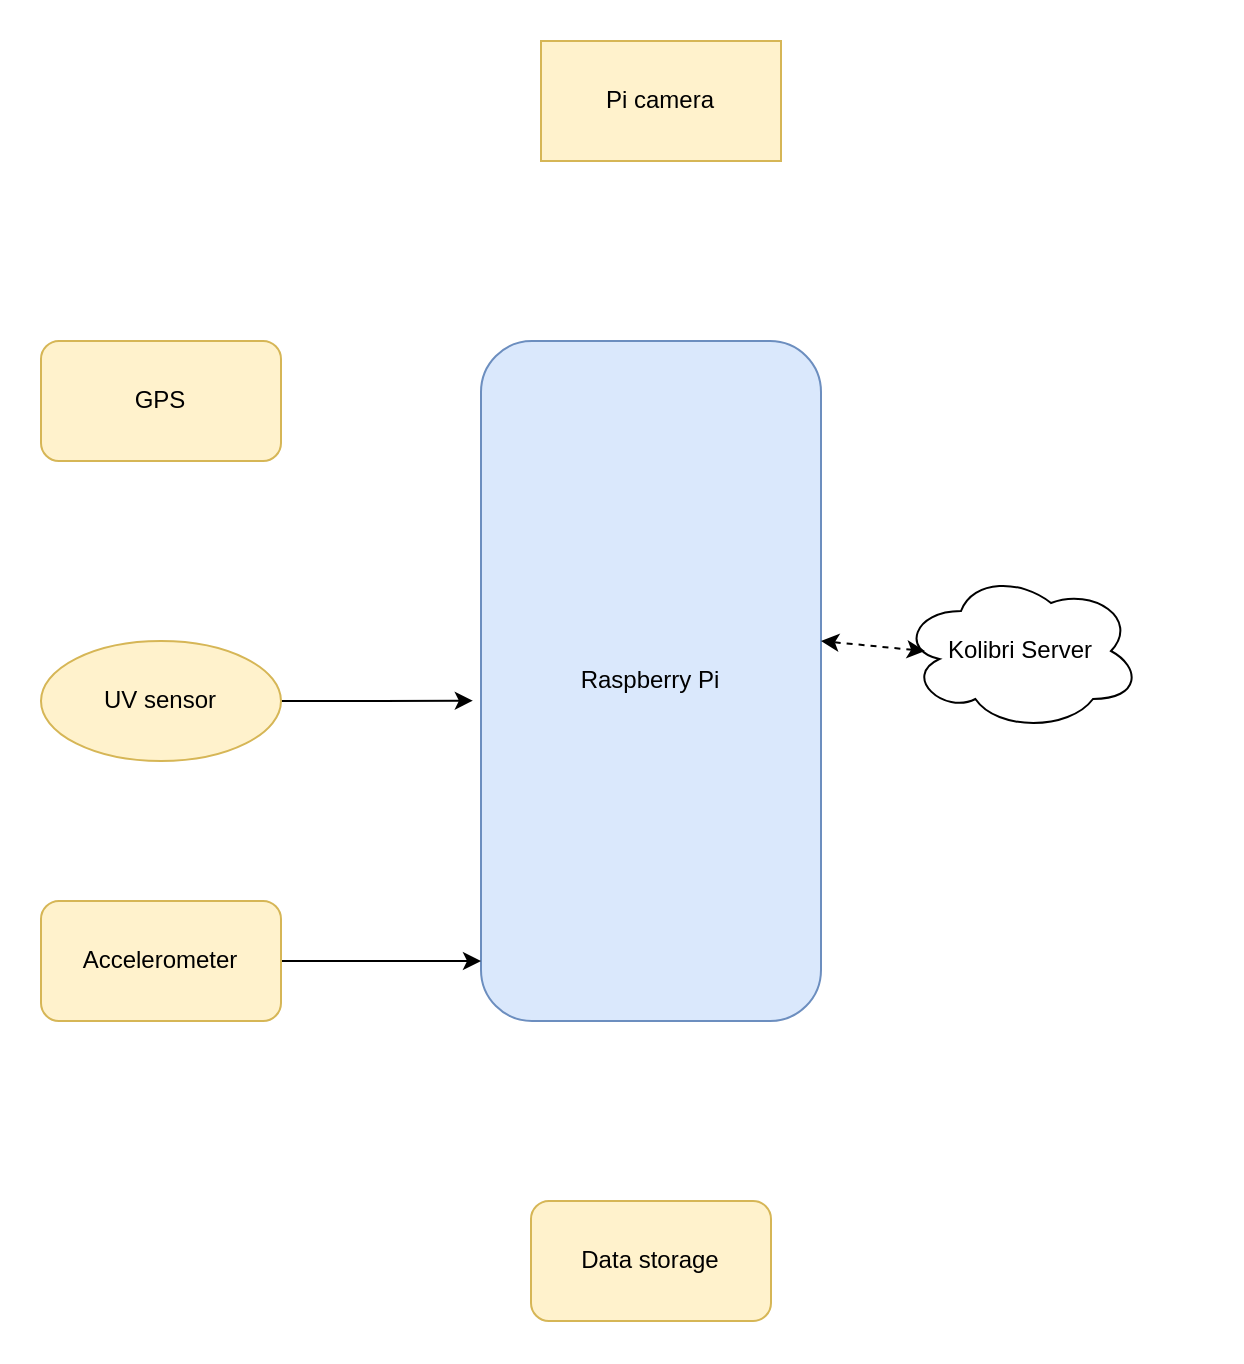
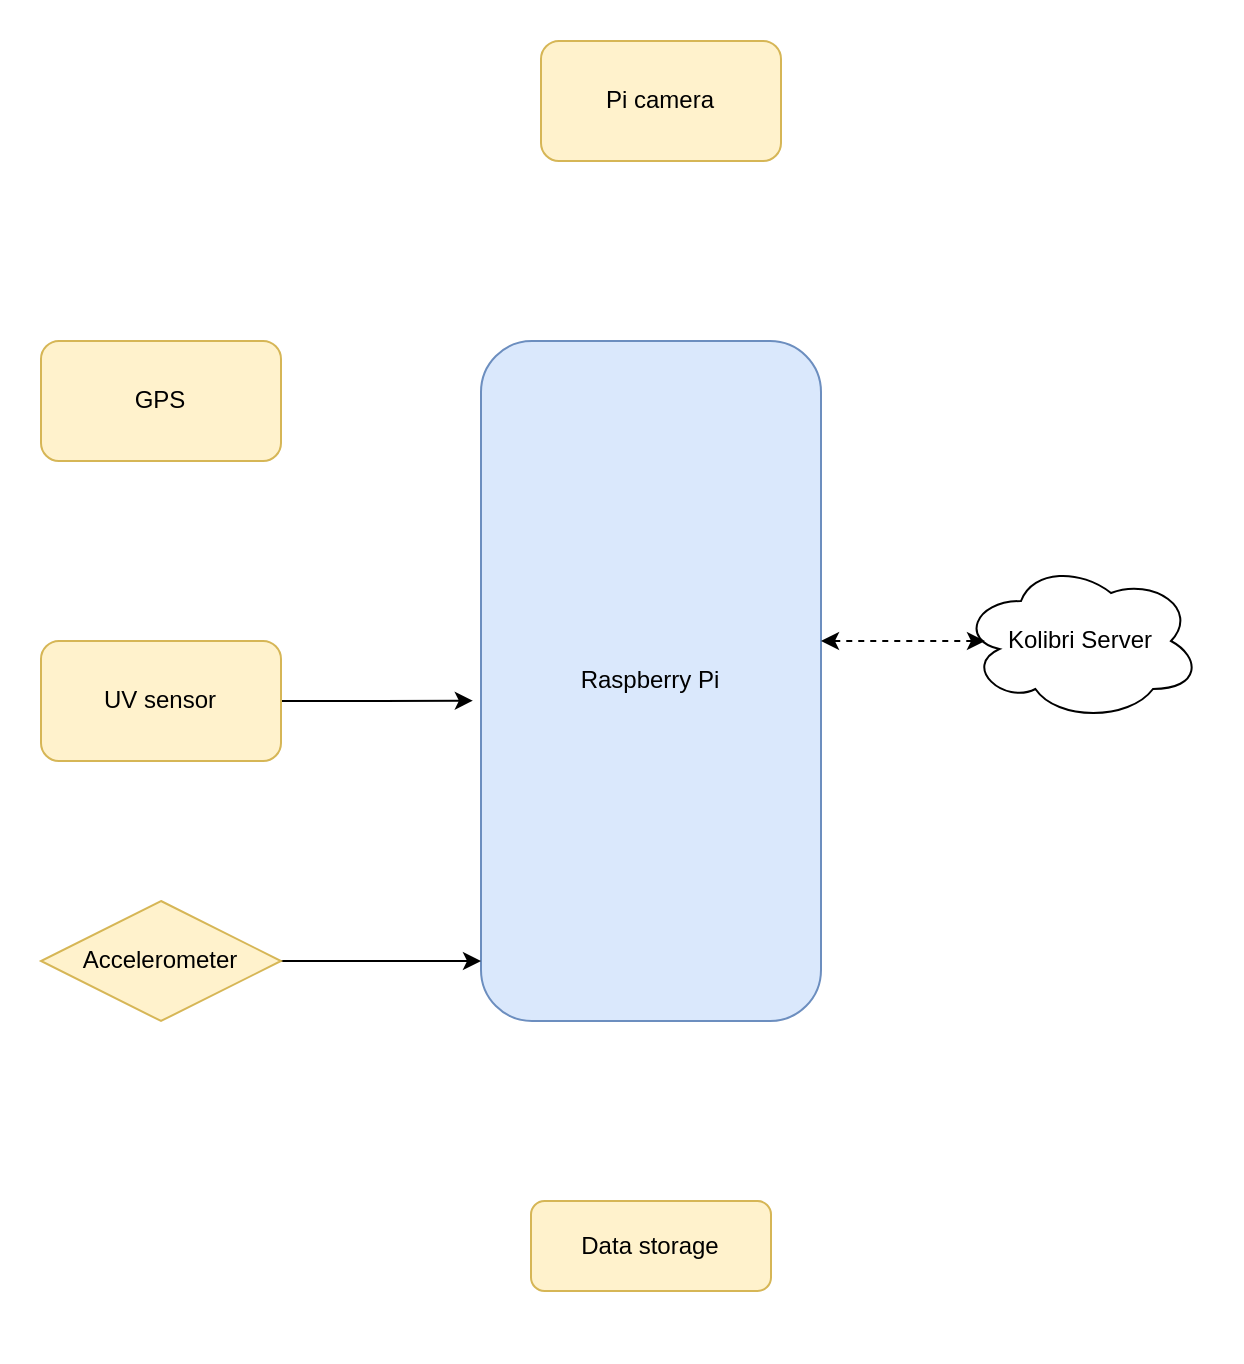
  <mxCell id="0" />
  <mxCell id="1" parent="0" />
  <mxCell id="2" value="Raspberry Pi" style="rounded=1;whiteSpace=wrap;html=1;fillColor=#dae8fc;strokeColor=#6c8ebf;" vertex="1" parent="1"><mxGeometry x="240" y="170" width="170" height="340" as="geometry" /></mxCell>
- <mxCell id="3" value="Pi camera" style="whiteSpace=wrap;html=1;fillColor=#fff2cc;strokeColor=#d6b656;rounded=0;" vertex="1" parent="1"><mxGeometry x="270" y="20" width="120" height="60" as="geometry" /></mxCell>
+ <mxCell id="3" value="Pi camera" style="rounded=1;whiteSpace=wrap;html=1;fillColor=#fff2cc;strokeColor=#d6b656;" vertex="1" parent="1"><mxGeometry x="270" y="20" width="120" height="60" as="geometry" /></mxCell>
  <mxCell id="4" value="GPS" style="rounded=1;whiteSpace=wrap;html=1;fillColor=#fff2cc;strokeColor=#d6b656;" vertex="1" parent="1"><mxGeometry x="20" y="170" width="120" height="60" as="geometry" /></mxCell>
  <mxCell id="5" style="edgeStyle=orthogonalEdgeStyle;rounded=0;orthogonalLoop=1;jettySize=auto;html=1;entryX=-0.024;entryY=0.529;entryDx=0;entryDy=0;entryPerimeter=0;" edge="1" parent="1" source="6" target="2"><mxGeometry relative="1" as="geometry" /></mxCell>
- <mxCell id="6" value="UV sensor" style="ellipse;whiteSpace=wrap;html=1;fillColor=#fff2cc;strokeColor=#d6b656;" vertex="1" parent="1"><mxGeometry x="20" y="320" width="120" height="60" as="geometry" /></mxCell>
+ <mxCell id="6" value="UV sensor" style="rounded=1;whiteSpace=wrap;html=1;fillColor=#fff2cc;strokeColor=#d6b656;" vertex="1" parent="1"><mxGeometry x="20" y="320" width="120" height="60" as="geometry" /></mxCell>
  <mxCell id="7" style="edgeStyle=orthogonalEdgeStyle;rounded=0;orthogonalLoop=1;jettySize=auto;html=1;" edge="1" parent="1" source="8"><mxGeometry relative="1" as="geometry"><mxPoint x="240" y="480" as="targetPoint" /></mxGeometry></mxCell>
- <mxCell id="8" value="Accelerometer" style="rounded=1;whiteSpace=wrap;html=1;fillColor=#fff2cc;strokeColor=#d6b656;" vertex="1" parent="1"><mxGeometry x="20" y="450" width="120" height="60" as="geometry" /></mxCell>
- <mxCell id="9" value="Data storage" style="rounded=1;whiteSpace=wrap;html=1;fillColor=#fff2cc;strokeColor=#d6b656;" vertex="1" parent="1"><mxGeometry x="265" y="600" width="120" height="60" as="geometry" /></mxCell>
- <mxCell id="10" value="Kolibri Server" style="ellipse;shape=cloud;whiteSpace=wrap;html=1;" vertex="1" parent="1"><mxGeometry x="450" y="285" width="120" height="80" as="geometry" /></mxCell>
+ <mxCell id="8" value="Accelerometer" style="rhombus;whiteSpace=wrap;html=1;fillColor=#fff2cc;strokeColor=#d6b656;" vertex="1" parent="1"><mxGeometry x="20" y="450" width="120" height="60" as="geometry" /></mxCell>
+ <mxCell id="9" value="Data storage" style="rounded=1;whiteSpace=wrap;html=1;fillColor=#fff2cc;strokeColor=#d6b656;" vertex="1" parent="1"><mxGeometry x="265" y="600" width="120" height="45" as="geometry" /></mxCell>
+ <mxCell id="10" value="Kolibri Server" style="ellipse;shape=cloud;whiteSpace=wrap;html=1;" vertex="1" parent="1"><mxGeometry x="480" y="280" width="120" height="80" as="geometry" /></mxCell>
  <mxCell id="11" value="" style="endArrow=classic;startArrow=classic;html=1;rounded=0;entryX=0.5;entryY=1;entryDx=0;entryDy=0;exitX=0.1;exitY=0.5;exitDx=0;exitDy=0;exitPerimeter=0;dashed=1;" edge="1" parent="1" source="10"><mxGeometry width="50" height="50" relative="1" as="geometry"><mxPoint x="410" y="410" as="sourcePoint" /><mxPoint x="410" y="320" as="targetPoint" /></mxGeometry></mxCell>
